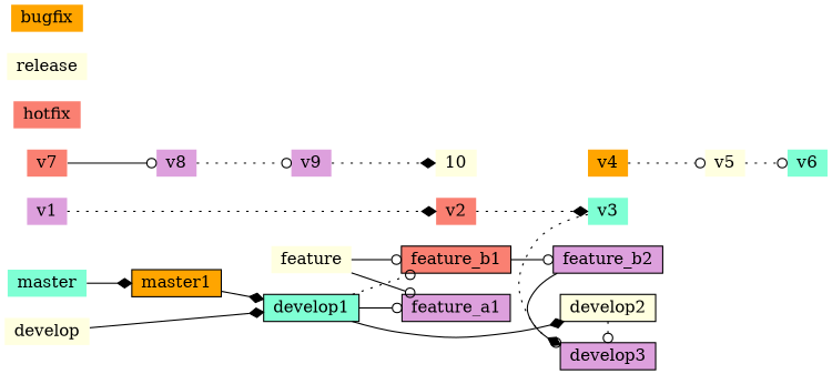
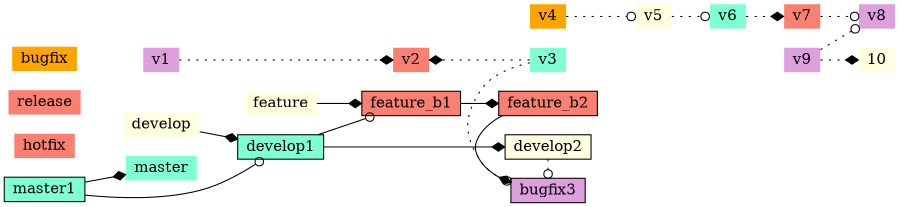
  digraph {
    rankdir=LR
    node [fillcolor=plum shape=plaintext style=filled]
    edge [arrowhead=odot]
    v1 [height=.1 width=.1]
    v2 [fillcolor=salmon height=.1 width=.1]
    v3 [fillcolor=aquamarine height=.1 width=.1]
    v4 [fillcolor=orange height=.1 width=.1]
    v5 [fillcolor=lightyellow height=.1 width=.1]
    v6 [fillcolor=aquamarine height=.1 width=.1]
    v7 [fillcolor=salmon height=.1 width=.1]
    v8 [height=.1 width=.1]
    v9 [height=.1 width=.1]
    10 [fillcolor=lightyellow height=.1 width=.1]
    master [fillcolor=aquamarine height=.1 width=.1]
    hotfix [fillcolor=salmon height=.1 width=.1]
-   release [fillcolor=lightyellow height=.1 width=.1]
+   release [fillcolor=salmon height=.1 width=.1]
    develop [fillcolor=lightyellow height=.1 width=.1]
    feature [fillcolor=lightyellow height=.1 width=.1]
    bugfix [fillcolor=orange height=.1 width=.1]
-   feature_a1 [height=.1 shape=box width=.1]
    feature_b1 [fillcolor=salmon height=.1 shape=box width=.1]
-   feature_b2 [height=.1 shape=box width=.1]
+   feature_b2 [fillcolor=salmon height=.1 shape=box width=.1]
    develop2 [fillcolor=lightyellow height=.1 shape=box width=.1]
-   develop3 [height=.1 shape=box width=.1]
-   master1 [fillcolor=orange height=.1 shape=box width=.1]
+   develop3 [height=.1 shape=box width=.1 label=bugfix3]
+   master1 [fillcolor=aquamarine height=.1 shape=box width=.1]
    develop1 [fillcolor=aquamarine height=.1 shape=box width=.1]
    subgraph sub_1 {
      v1
      v2
      v3
      v4
      v5
      v6
      v7
      v8
      v9
      10
      master
      hotfix
      release
      develop
      feature
      bugfix
    }
    subgraph sub_2 {
      rank=same
      v1
      master
      develop
    }
    subgraph sub_3 {
      rank=same
      v2
-     feature_a1
      feature_b1
    }
    subgraph sub_4 {
      rank=same
      v3
      feature_b2
    }
    subgraph sub_5 {
      rank=same
      v4
      develop2
    }
    subgraph sub_6 {
      rank=same
      v4
      feature_b2
      develop3
    }
    v1 -> v2 [arrowhead=diamond style=dotted]
-   v2 -> v3 [arrowhead=diamond style=dotted]
+   v3 -> v2 [arrowhead=diamond style=dotted]
    v3 -> develop3 [style=dotted]
    v4 -> v5 [style=dotted]
    v5 -> v6 [style=dotted]
-   v7 -> v8 [style=solid]
-   v8 -> v9 [style=dotted]
+   v6 -> v7 [arrowhead=diamond style=dotted]
+   v7 -> v8 [style=dotted]
+   v9 -> v8 [style=dotted]
    v9 -> 10 [arrowhead=diamond style=dotted]
-   master -> master1 [arrowhead=diamond]
+   master1 -> master [arrowhead=diamond]
    develop -> develop1 [arrowhead=diamond]
-   feature -> feature_a1
-   feature -> feature_b1
-   feature_b1 -> feature_b2
+   feature -> feature_b1 [arrowhead=diamond]
+   feature_b1 -> feature_b2 [arrowhead=diamond]
    feature_b2 -> develop3 [arrowhead=diamond]
    develop2 -> develop3 [style=dotted]
-   master1 -> develop1 [arrowhead=diamond]
-   develop1 -> feature_a1
-   develop1 -> feature_b1 [style=dotted]
+   master1 -> develop1
+   develop1 -> feature_b1
    develop1 -> develop2 [arrowhead=diamond]
  }
